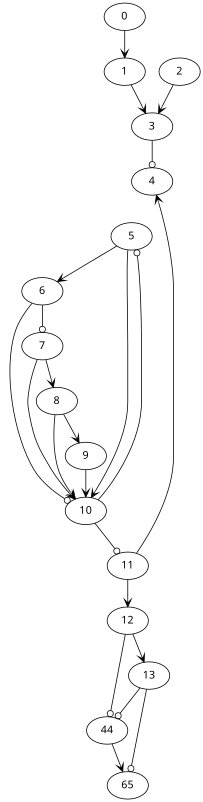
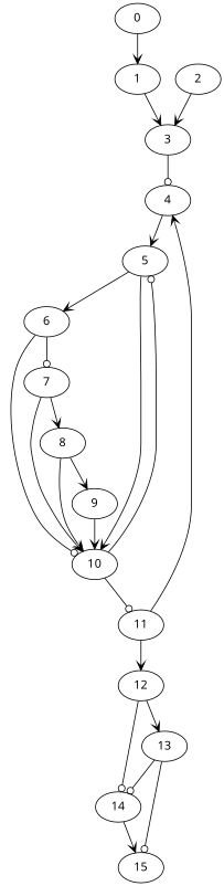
  digraph {
    fontname="Noto Sans"
    node [fontname="Noto Sans"]
    edge [arrowhead=vee fontname="Noto Sans"]
    0
    1
    3
    2
    4
    5
    6
    10
    7
    11
    8
    9
    12
    13
-   14 [label=44]
-   15 [label=65]
+   14
+   15
    0 -> 1
    1 -> 3
    3 -> 4 [arrowhead=odot]
    2 -> 3
+   4 -> 5
    5 -> 6
    5 -> 10
    6 -> 10 [arrowhead=odot]
    6 -> 7 [arrowhead=odot]
    10 -> 5 [arrowhead=odot]
    10 -> 11 [arrowhead=odot]
    7 -> 10
    7 -> 8
    11 -> 4
    11 -> 12
    8 -> 10
    8 -> 9
    9 -> 10
    12 -> 13
    12 -> 14 [arrowhead=odot]
    13 -> 14 [arrowhead=odot]
    13 -> 15 [arrowhead=odot]
    14 -> 15
  }
